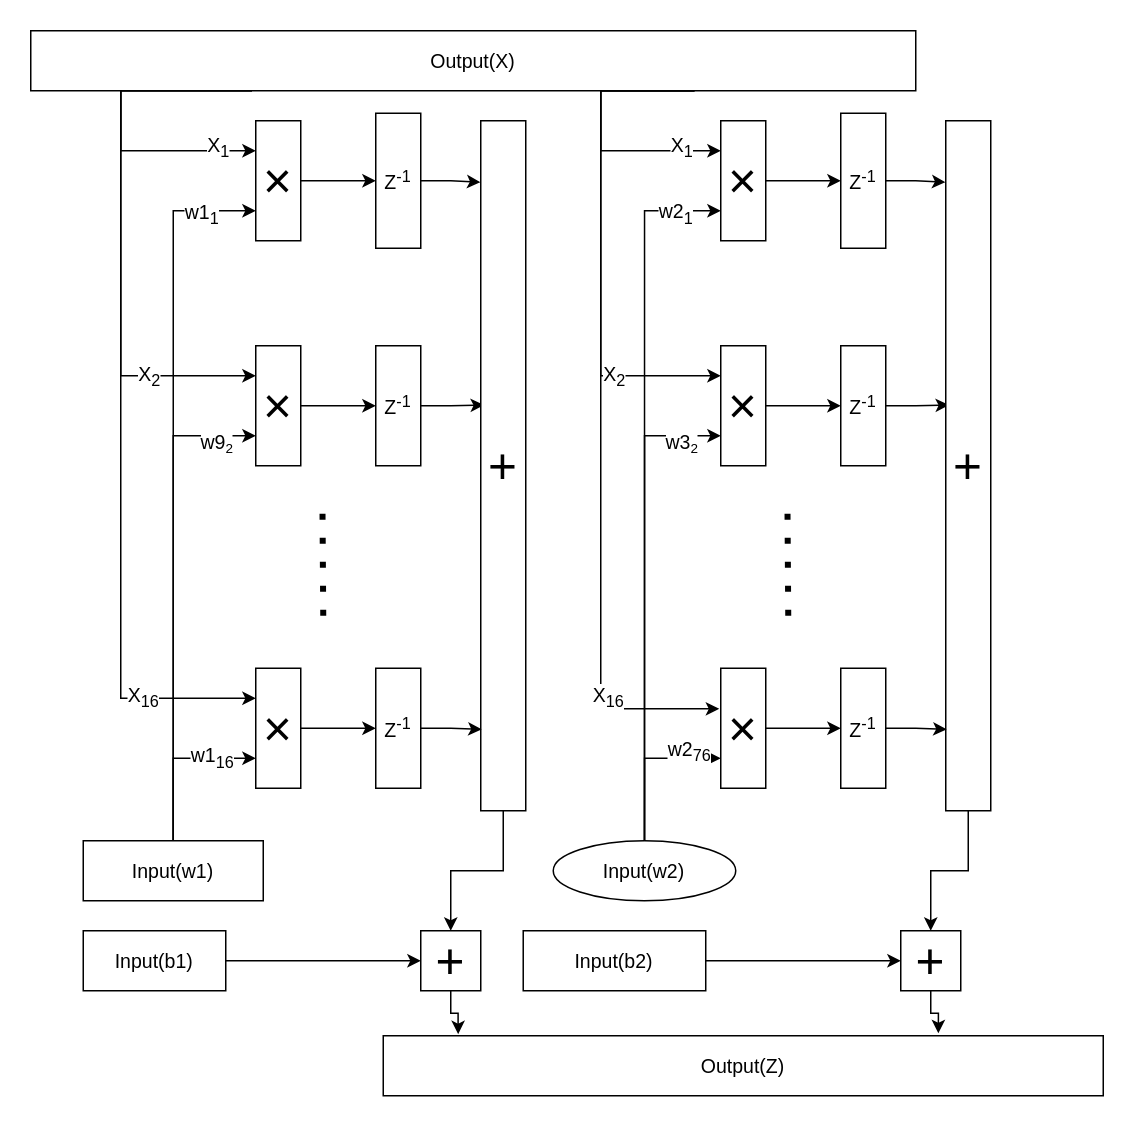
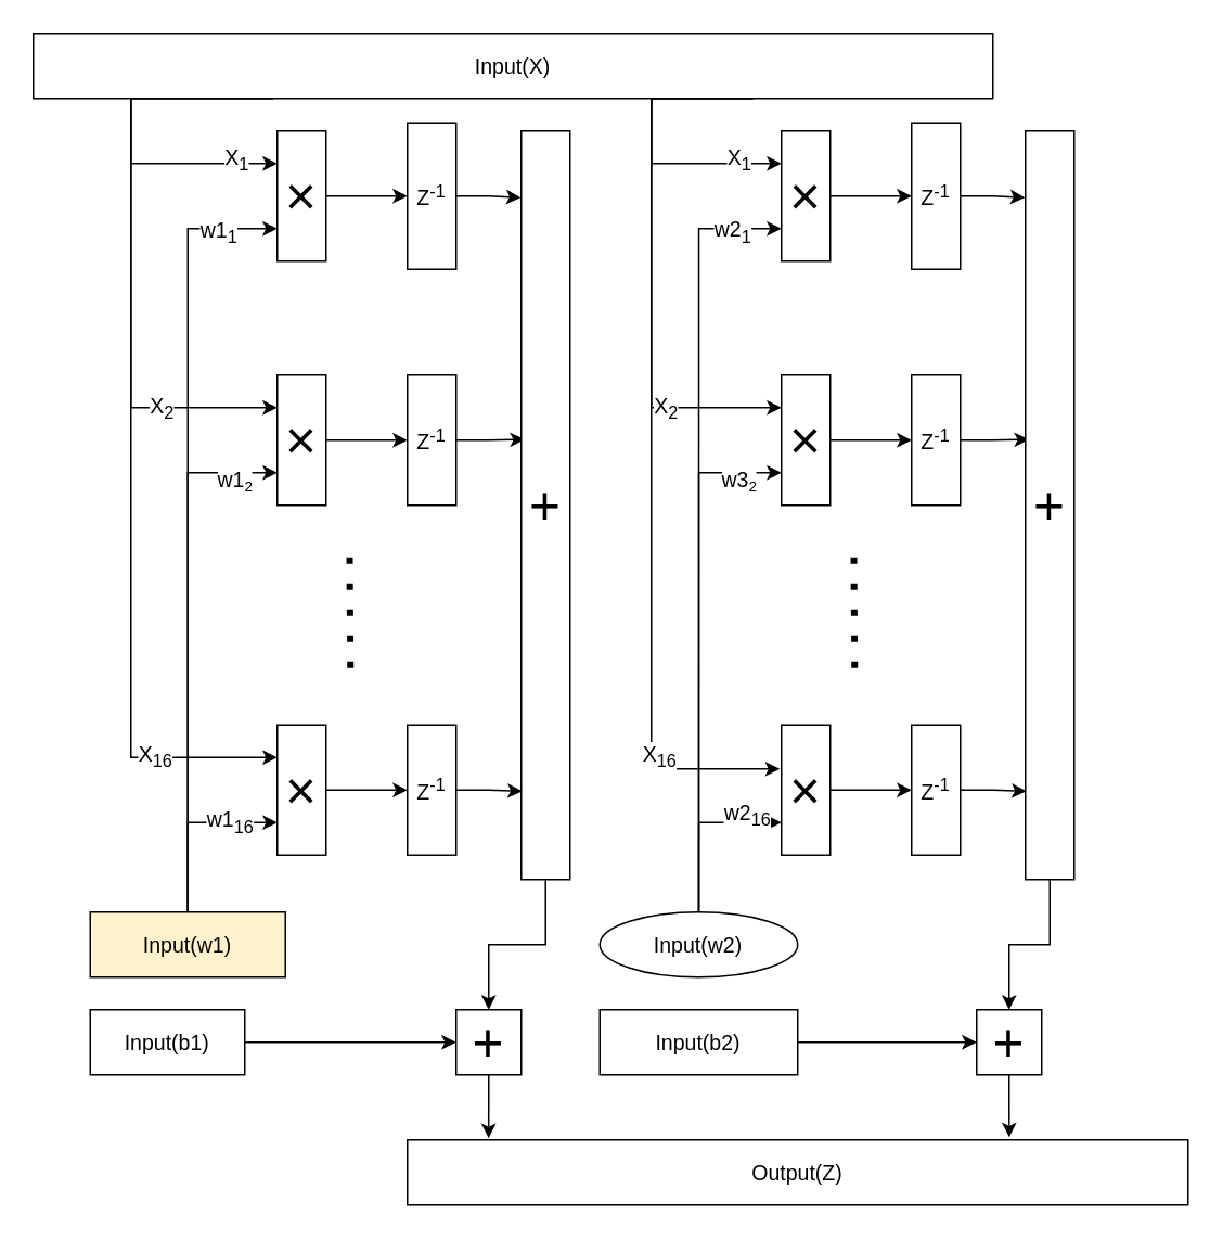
  <mxCell id="0" />
  <mxCell id="1" parent="0" />
  <mxCell id="2" style="edgeStyle=orthogonalEdgeStyle;rounded=0;html=1;exitX=1;exitY=0.5;exitDx=0;exitDy=0;entryX=-0.007;entryY=0.089;entryDx=0;entryDy=0;entryPerimeter=0;fontSize=13;" parent="1" source="3" target="25" edge="1"><mxGeometry relative="1" as="geometry" /></mxCell>
  <mxCell id="3" value="Z&lt;sup&gt;-1&lt;/sup&gt;" style="rounded=0;whiteSpace=wrap;html=1;fontSize=13;" parent="1" vertex="1"><mxGeometry x="250" y="75" width="30" height="90" as="geometry" /></mxCell>
  <mxCell id="4" style="edgeStyle=none;html=1;exitX=1;exitY=0.5;exitDx=0;exitDy=0;exitPerimeter=0;entryX=0;entryY=0.5;entryDx=0;entryDy=0;fontSize=13;" parent="1" target="6" edge="1"><mxGeometry relative="1" as="geometry"><mxPoint x="200" y="270" as="sourcePoint" /></mxGeometry></mxCell>
  <mxCell id="5" style="edgeStyle=elbowEdgeStyle;rounded=0;html=1;exitX=1;exitY=0.5;exitDx=0;exitDy=0;entryX=0.073;entryY=0.412;entryDx=0;entryDy=0;strokeWidth=1;fontSize=13;entryPerimeter=0;" parent="1" source="6" target="25" edge="1"><mxGeometry relative="1" as="geometry"><Array as="points"><mxPoint x="300" y="260" /></Array></mxGeometry></mxCell>
  <mxCell id="6" value="Z&lt;sup&gt;-1&lt;/sup&gt;" style="rounded=0;whiteSpace=wrap;html=1;fontSize=13;" parent="1" vertex="1"><mxGeometry x="250" y="230" width="30" height="80" as="geometry" /></mxCell>
  <mxCell id="7" style="edgeStyle=elbowEdgeStyle;html=1;entryX=0;entryY=0.25;entryDx=0;entryDy=0;fontSize=13;rounded=0;startArrow=none;" parent="1" target="33" edge="1"><mxGeometry relative="1" as="geometry"><mxPoint x="80" y="60" as="sourcePoint" /><Array as="points"><mxPoint x="80" y="80" /><mxPoint x="80" y="110" /><mxPoint x="80" y="90" /><mxPoint x="85" y="90" /></Array><mxPoint x="165" y="107.32" as="targetPoint" /></mxGeometry></mxCell>
  <mxCell id="8" value="X&lt;sub&gt;1&lt;/sub&gt;" style="edgeLabel;html=1;align=center;verticalAlign=middle;resizable=0;points=[];fontSize=13;" parent="7" vertex="1" connectable="0"><mxGeometry x="0.599" y="3" relative="1" as="geometry"><mxPoint as="offset" /></mxGeometry></mxCell>
  <mxCell id="9" style="edgeStyle=elbowEdgeStyle;rounded=0;html=1;exitX=0;exitY=0.25;exitDx=0;exitDy=0;fontSize=13;entryX=0;entryY=0.25;entryDx=0;entryDy=0;" parent="1" source="16" target="34" edge="1"><mxGeometry relative="1" as="geometry"><Array as="points"><mxPoint x="80" y="150" /></Array><mxPoint x="160" y="257" as="targetPoint" /></mxGeometry></mxCell>
  <mxCell id="10" value="X&lt;sub&gt;2&lt;/sub&gt;" style="edgeLabel;html=1;align=center;verticalAlign=middle;resizable=0;points=[];fontSize=13;" parent="9" vertex="1" connectable="0"><mxGeometry x="0.574" relative="1" as="geometry"><mxPoint x="7" as="offset" /></mxGeometry></mxCell>
  <mxCell id="11" style="edgeStyle=orthogonalEdgeStyle;rounded=0;html=1;exitX=0;exitY=0.25;exitDx=0;exitDy=0;entryX=0;entryY=0.25;entryDx=0;entryDy=0;fontSize=13;" parent="1" source="16" target="37" edge="1"><mxGeometry relative="1" as="geometry"><Array as="points"><mxPoint x="80" y="60" /><mxPoint x="80" y="465" /></Array></mxGeometry></mxCell>
  <mxCell id="12" value="X&lt;sub&gt;16&lt;/sub&gt;" style="edgeLabel;html=1;align=center;verticalAlign=middle;resizable=0;points=[];fontSize=13;" parent="11" vertex="1" connectable="0"><mxGeometry x="0.74" y="1" relative="1" as="geometry"><mxPoint as="offset" /></mxGeometry></mxCell>
  <mxCell id="13" style="edgeStyle=orthogonalEdgeStyle;rounded=0;html=1;exitX=0;exitY=0.75;exitDx=0;exitDy=0;entryX=0;entryY=0.25;entryDx=0;entryDy=0;fontSize=13;" parent="1" source="16" target="53" edge="1"><mxGeometry relative="1" as="geometry"><Array as="points"><mxPoint x="400" y="60" /><mxPoint x="400" y="100" /></Array></mxGeometry></mxCell>
  <mxCell id="14" style="edgeStyle=orthogonalEdgeStyle;rounded=0;html=1;exitX=0;exitY=0.75;exitDx=0;exitDy=0;entryX=0;entryY=0.25;entryDx=0;entryDy=0;fontSize=13;" parent="1" source="16" target="54" edge="1"><mxGeometry relative="1" as="geometry"><Array as="points"><mxPoint x="400" y="60" /><mxPoint x="400" y="250" /></Array></mxGeometry></mxCell>
  <mxCell id="15" style="edgeStyle=orthogonalEdgeStyle;rounded=0;html=1;exitX=0;exitY=0.75;exitDx=0;exitDy=0;entryX=-0.033;entryY=0.338;entryDx=0;entryDy=0;entryPerimeter=0;fontSize=13;" parent="1" source="16" target="57" edge="1"><mxGeometry relative="1" as="geometry"><Array as="points"><mxPoint x="400" y="60" /><mxPoint x="400" y="472" /></Array></mxGeometry></mxCell>
- <mxCell id="16" value="Output(X)" style="rounded=0;whiteSpace=wrap;html=1;fontSize=13;direction=north;" parent="1" vertex="1"><mxGeometry x="20" y="20" width="590" height="40" as="geometry" /></mxCell>
+ <mxCell id="16" value="Input(X)" style="rounded=0;whiteSpace=wrap;html=1;fontSize=13;direction=north;" parent="1" vertex="1"><mxGeometry x="20" y="20" width="590" height="40" as="geometry" /></mxCell>
  <mxCell id="17" style="edgeStyle=orthogonalEdgeStyle;rounded=0;html=1;exitX=1;exitY=0.5;exitDx=0;exitDy=0;entryX=0;entryY=0.75;entryDx=0;entryDy=0;fontSize=13;" parent="1" source="22" target="37" edge="1"><mxGeometry relative="1" as="geometry"><Array as="points"><mxPoint x="115" y="505" /></Array></mxGeometry></mxCell>
  <mxCell id="18" value="w&lt;span style=&quot;background-color: light-dark(#ffffff, var(--ge-dark-color, #121212));&quot;&gt;1&lt;/span&gt;&lt;sub style=&quot;background-color: light-dark(#ffffff, var(--ge-dark-color, #121212));&quot;&gt;16&lt;/sub&gt;" style="edgeLabel;html=1;align=center;verticalAlign=middle;resizable=0;points=[];fontSize=13;" parent="17" vertex="1" connectable="0"><mxGeometry x="0.222" y="1" relative="1" as="geometry"><mxPoint x="13" as="offset" /></mxGeometry></mxCell>
  <mxCell id="19" style="edgeStyle=orthogonalEdgeStyle;rounded=0;html=1;exitX=1;exitY=0.5;exitDx=0;exitDy=0;entryX=0;entryY=0.75;entryDx=0;entryDy=0;fontSize=13;" parent="1" source="22" target="34" edge="1"><mxGeometry relative="1" as="geometry" /></mxCell>
  <mxCell id="20" style="edgeStyle=orthogonalEdgeStyle;rounded=0;html=1;exitX=1;exitY=0.5;exitDx=0;exitDy=0;entryX=0;entryY=0.75;entryDx=0;entryDy=0;fontSize=13;" parent="1" source="22" target="33" edge="1"><mxGeometry relative="1" as="geometry" /></mxCell>
  <mxCell id="21" value="w1&lt;sub&gt;1&lt;/sub&gt;" style="edgeLabel;html=1;align=center;verticalAlign=middle;resizable=0;points=[];fontSize=13;" parent="20" vertex="1" connectable="0"><mxGeometry x="0.843" y="-2" relative="1" as="geometry"><mxPoint as="offset" /></mxGeometry></mxCell>
- <mxCell id="22" value="Input(w1)" style="rounded=0;whiteSpace=wrap;html=1;fontSize=13;direction=north;" parent="1" vertex="1"><mxGeometry x="55" y="560" width="120" height="40" as="geometry" /></mxCell>
+ <mxCell id="22" value="Input(w1)" style="rounded=0;whiteSpace=wrap;html=1;fontSize=13;direction=north;fillColor=#fff2cc;" parent="1" vertex="1"><mxGeometry x="55" y="560" width="120" height="40" as="geometry" /></mxCell>
  <mxCell id="23" value="" style="endArrow=none;dashed=1;html=1;dashPattern=1 3;strokeWidth=4;rounded=0;fontSize=13;" parent="1" edge="1"><mxGeometry width="50" height="50" relative="1" as="geometry"><mxPoint x="215" y="410" as="sourcePoint" /><mxPoint x="214.5" y="340" as="targetPoint" /></mxGeometry></mxCell>
  <mxCell id="24" style="edgeStyle=orthogonalEdgeStyle;rounded=0;html=1;exitX=0.5;exitY=1;exitDx=0;exitDy=0;fontSize=13;" parent="1" source="25" target="65" edge="1"><mxGeometry relative="1" as="geometry" /></mxCell>
  <mxCell id="25" value="&lt;font style=&quot;font-size: 33px;&quot;&gt;+&lt;/font&gt;" style="rounded=0;whiteSpace=wrap;html=1;fontSize=13;" parent="1" vertex="1"><mxGeometry x="320" y="80" width="30" height="460" as="geometry" /></mxCell>
- <mxCell id="26" value="Output(Z)" style="whiteSpace=wrap;html=1;fontSize=13;rounded=0;" parent="1" vertex="1"><mxGeometry x="255" y="690" width="480" height="40" as="geometry" /></mxCell>
+ <mxCell id="26" value="Output(Z)" style="whiteSpace=wrap;html=1;fontSize=13;rounded=0;" parent="1" vertex="1"><mxGeometry x="250" y="700" width="480" height="40" as="geometry" /></mxCell>
  <mxCell id="27" style="edgeStyle=orthogonalEdgeStyle;rounded=0;html=1;exitX=1;exitY=0.5;exitDx=0;exitDy=0;entryX=0;entryY=0.75;entryDx=0;entryDy=0;fontSize=13;" parent="1" source="31" target="53" edge="1"><mxGeometry relative="1" as="geometry"><Array as="points"><mxPoint x="430" y="560" /><mxPoint x="430" y="140" /></Array></mxGeometry></mxCell>
  <mxCell id="28" value="w&lt;span style=&quot;background-color: light-dark(#ffffff, var(--ge-dark-color, #121212));&quot;&gt;2&lt;/span&gt;&lt;sub style=&quot;background-color: light-dark(#ffffff, var(--ge-dark-color, #121212));&quot;&gt;1&lt;/sub&gt;" style="edgeLabel;html=1;align=center;verticalAlign=middle;resizable=0;points=[];fontSize=13;" parent="27" vertex="1" connectable="0"><mxGeometry x="0.845" y="-1" relative="1" as="geometry"><mxPoint x="6" as="offset" /></mxGeometry></mxCell>
  <mxCell id="29" style="edgeStyle=orthogonalEdgeStyle;rounded=0;html=1;exitX=1;exitY=0.5;exitDx=0;exitDy=0;entryX=0;entryY=0.75;entryDx=0;entryDy=0;fontSize=13;" parent="1" source="31" target="54" edge="1"><mxGeometry relative="1" as="geometry"><Array as="points"><mxPoint x="430" y="560" /><mxPoint x="430" y="290" /></Array></mxGeometry></mxCell>
  <mxCell id="30" style="edgeStyle=orthogonalEdgeStyle;rounded=0;html=1;exitX=1;exitY=0.5;exitDx=0;exitDy=0;entryX=0;entryY=0.75;entryDx=0;entryDy=0;fontSize=13;" parent="1" source="31" target="57" edge="1"><mxGeometry relative="1" as="geometry"><Array as="points"><mxPoint x="430" y="560" /><mxPoint x="430" y="505" /></Array></mxGeometry></mxCell>
  <mxCell id="31" value="Input(w2)" style="ellipse;whiteSpace=wrap;html=1;fontSize=13;direction=north;" parent="1" vertex="1"><mxGeometry x="368.33" y="560" width="121.67" height="40" as="geometry" /></mxCell>
  <mxCell id="32" style="edgeStyle=none;html=1;exitX=1;exitY=0.5;exitDx=0;exitDy=0;entryX=0;entryY=0.5;entryDx=0;entryDy=0;" parent="1" source="33" target="3" edge="1"><mxGeometry relative="1" as="geometry" /></mxCell>
  <mxCell id="33" value="&lt;span style=&quot;font-size: 33px;&quot;&gt;×&lt;/span&gt;" style="rounded=0;whiteSpace=wrap;html=1;fontSize=13;" parent="1" vertex="1"><mxGeometry x="170" y="80" width="30" height="80" as="geometry" /></mxCell>
  <mxCell id="34" value="&lt;span style=&quot;font-size: 33px;&quot;&gt;×&lt;/span&gt;" style="rounded=0;whiteSpace=wrap;html=1;fontSize=13;" parent="1" vertex="1"><mxGeometry x="170" y="230" width="30" height="80" as="geometry" /></mxCell>
- <mxCell id="35" value="&lt;font style=&quot;font-size: 13px;&quot;&gt;w9&lt;/font&gt;&lt;font style=&quot;font-size: 10.833px;&quot;&gt;&lt;sub&gt;2&lt;/sub&gt;&lt;/font&gt;" style="edgeLabel;html=1;align=center;verticalAlign=middle;resizable=0;points=[];" parent="1" vertex="1" connectable="0"><mxGeometry x="151.667" y="150" as="geometry"><mxPoint x="-8" y="144" as="offset" /></mxGeometry></mxCell>
+ <mxCell id="35" value="&lt;font style=&quot;font-size: 13px;&quot;&gt;w1&lt;/font&gt;&lt;font style=&quot;font-size: 10.833px;&quot;&gt;&lt;sub&gt;2&lt;/sub&gt;&lt;/font&gt;" style="edgeLabel;html=1;align=center;verticalAlign=middle;resizable=0;points=[];" parent="1" vertex="1" connectable="0"><mxGeometry x="151.667" y="150" as="geometry"><mxPoint x="-8" y="144" as="offset" /></mxGeometry></mxCell>
  <mxCell id="36" style="edgeStyle=orthogonalEdgeStyle;rounded=0;html=1;exitX=1;exitY=0.5;exitDx=0;exitDy=0;entryX=0;entryY=0.5;entryDx=0;entryDy=0;fontSize=13;" parent="1" source="37" target="39" edge="1"><mxGeometry relative="1" as="geometry" /></mxCell>
  <mxCell id="37" value="&lt;span style=&quot;font-size: 33px;&quot;&gt;×&lt;/span&gt;" style="rounded=0;whiteSpace=wrap;html=1;fontSize=13;" parent="1" vertex="1"><mxGeometry x="170" y="445" width="30" height="80" as="geometry" /></mxCell>
  <mxCell id="38" style="edgeStyle=orthogonalEdgeStyle;rounded=0;html=1;exitX=1;exitY=0.5;exitDx=0;exitDy=0;entryX=0.02;entryY=0.882;entryDx=0;entryDy=0;entryPerimeter=0;fontSize=13;" parent="1" source="39" target="25" edge="1"><mxGeometry relative="1" as="geometry" /></mxCell>
  <mxCell id="39" value="Z&lt;sup&gt;-1&lt;/sup&gt;" style="rounded=0;whiteSpace=wrap;html=1;fontSize=13;" parent="1" vertex="1"><mxGeometry x="250" y="445" width="30" height="80" as="geometry" /></mxCell>
  <mxCell id="40" style="edgeStyle=orthogonalEdgeStyle;rounded=0;html=1;exitX=1;exitY=0.5;exitDx=0;exitDy=0;entryX=-0.007;entryY=0.089;entryDx=0;entryDy=0;entryPerimeter=0;fontSize=13;" parent="1" source="41" target="51" edge="1"><mxGeometry relative="1" as="geometry" /></mxCell>
  <mxCell id="41" value="Z&lt;sup&gt;-1&lt;/sup&gt;" style="rounded=0;whiteSpace=wrap;html=1;fontSize=13;" parent="1" vertex="1"><mxGeometry x="560" y="75" width="30" height="90" as="geometry" /></mxCell>
  <mxCell id="42" style="edgeStyle=none;html=1;exitX=1;exitY=0.5;exitDx=0;exitDy=0;exitPerimeter=0;entryX=0;entryY=0.5;entryDx=0;entryDy=0;fontSize=13;" parent="1" target="44" edge="1"><mxGeometry relative="1" as="geometry"><mxPoint x="510" y="270" as="sourcePoint" /></mxGeometry></mxCell>
  <mxCell id="43" style="edgeStyle=elbowEdgeStyle;rounded=0;html=1;exitX=1;exitY=0.5;exitDx=0;exitDy=0;entryX=0.073;entryY=0.412;entryDx=0;entryDy=0;strokeWidth=1;fontSize=13;entryPerimeter=0;" parent="1" source="44" target="51" edge="1"><mxGeometry relative="1" as="geometry"><Array as="points"><mxPoint x="610" y="260" /></Array></mxGeometry></mxCell>
  <mxCell id="44" value="Z&lt;sup&gt;-1&lt;/sup&gt;" style="rounded=0;whiteSpace=wrap;html=1;fontSize=13;" parent="1" vertex="1"><mxGeometry x="560" y="230" width="30" height="80" as="geometry" /></mxCell>
  <mxCell id="45" value="X&lt;sub&gt;1&lt;/sub&gt;" style="edgeLabel;html=1;align=center;verticalAlign=middle;resizable=0;points=[];fontSize=13;" parent="1" vertex="1" connectable="0"><mxGeometry x="453.529" y="97" as="geometry" /></mxCell>
  <mxCell id="46" value="X&lt;sub&gt;2&lt;/sub&gt;" style="edgeLabel;html=1;align=center;verticalAlign=middle;resizable=0;points=[];fontSize=13;" parent="1" vertex="1" connectable="0"><mxGeometry x="408.912" y="250" as="geometry" /></mxCell>
  <mxCell id="47" value="X&lt;sub&gt;16&lt;/sub&gt;" style="edgeLabel;html=1;align=center;verticalAlign=middle;resizable=0;points=[];fontSize=13;" parent="1" vertex="1" connectable="0"><mxGeometry x="404.499" y="464.049" as="geometry" /></mxCell>
- <mxCell id="48" value="w2&lt;sub&gt;76&lt;/sub&gt;" style="edgeLabel;html=1;align=center;verticalAlign=middle;resizable=0;points=[];fontSize=13;" parent="1" vertex="1" connectable="0"><mxGeometry x="450.175" y="469.996" as="geometry"><mxPoint x="8" y="31" as="offset" /></mxGeometry></mxCell>
+ <mxCell id="48" value="w2&lt;sub&gt;16&lt;/sub&gt;" style="edgeLabel;html=1;align=center;verticalAlign=middle;resizable=0;points=[];fontSize=13;" parent="1" vertex="1" connectable="0"><mxGeometry x="450.175" y="469.996" as="geometry"><mxPoint x="8" y="31" as="offset" /></mxGeometry></mxCell>
  <mxCell id="49" value="" style="endArrow=none;dashed=1;html=1;dashPattern=1 3;strokeWidth=4;rounded=0;fontSize=13;" parent="1" edge="1"><mxGeometry width="50" height="50" relative="1" as="geometry"><mxPoint x="525" y="410" as="sourcePoint" /><mxPoint x="524.5" y="340" as="targetPoint" /></mxGeometry></mxCell>
  <mxCell id="50" style="edgeStyle=orthogonalEdgeStyle;rounded=0;html=1;exitX=0.5;exitY=1;exitDx=0;exitDy=0;fontSize=13;" parent="1" source="51" target="67" edge="1"><mxGeometry relative="1" as="geometry" /></mxCell>
  <mxCell id="51" value="&lt;font style=&quot;font-size: 33px;&quot;&gt;+&lt;/font&gt;" style="rounded=0;whiteSpace=wrap;html=1;fontSize=13;" parent="1" vertex="1"><mxGeometry x="630" y="80" width="30" height="460" as="geometry" /></mxCell>
  <mxCell id="52" style="edgeStyle=none;html=1;exitX=1;exitY=0.5;exitDx=0;exitDy=0;entryX=0;entryY=0.5;entryDx=0;entryDy=0;" parent="1" source="53" target="41" edge="1"><mxGeometry relative="1" as="geometry" /></mxCell>
  <mxCell id="53" value="&lt;span style=&quot;font-size: 33px;&quot;&gt;×&lt;/span&gt;" style="rounded=0;whiteSpace=wrap;html=1;fontSize=13;" parent="1" vertex="1"><mxGeometry x="480" y="80" width="30" height="80" as="geometry" /></mxCell>
  <mxCell id="54" value="&lt;span style=&quot;font-size: 33px;&quot;&gt;×&lt;/span&gt;" style="rounded=0;whiteSpace=wrap;html=1;fontSize=13;" parent="1" vertex="1"><mxGeometry x="480" y="230" width="30" height="80" as="geometry" /></mxCell>
  <mxCell id="55" value="&lt;font style=&quot;font-size: 13px;&quot;&gt;w3&lt;/font&gt;&lt;font style=&quot;font-size: 10.833px;&quot;&gt;&lt;sub&gt;2&lt;/sub&gt;&lt;/font&gt;" style="edgeLabel;html=1;align=center;verticalAlign=middle;resizable=0;points=[];" parent="1" vertex="1" connectable="0"><mxGeometry x="461.667" y="150" as="geometry"><mxPoint x="-8" y="144" as="offset" /></mxGeometry></mxCell>
  <mxCell id="56" style="edgeStyle=orthogonalEdgeStyle;rounded=0;html=1;exitX=1;exitY=0.5;exitDx=0;exitDy=0;entryX=0;entryY=0.5;entryDx=0;entryDy=0;fontSize=13;" parent="1" source="57" target="59" edge="1"><mxGeometry relative="1" as="geometry" /></mxCell>
  <mxCell id="57" value="&lt;span style=&quot;font-size: 33px;&quot;&gt;×&lt;/span&gt;" style="rounded=0;whiteSpace=wrap;html=1;fontSize=13;" parent="1" vertex="1"><mxGeometry x="480" y="445" width="30" height="80" as="geometry" /></mxCell>
  <mxCell id="58" style="edgeStyle=orthogonalEdgeStyle;rounded=0;html=1;exitX=1;exitY=0.5;exitDx=0;exitDy=0;entryX=0.02;entryY=0.882;entryDx=0;entryDy=0;entryPerimeter=0;fontSize=13;" parent="1" source="59" target="51" edge="1"><mxGeometry relative="1" as="geometry" /></mxCell>
  <mxCell id="59" value="Z&lt;sup&gt;-1&lt;/sup&gt;" style="rounded=0;whiteSpace=wrap;html=1;fontSize=13;" parent="1" vertex="1"><mxGeometry x="560" y="445" width="30" height="80" as="geometry" /></mxCell>
  <mxCell id="60" style="edgeStyle=orthogonalEdgeStyle;rounded=0;html=1;exitX=0.5;exitY=1;exitDx=0;exitDy=0;fontSize=13;" parent="1" source="61" target="65" edge="1"><mxGeometry relative="1" as="geometry" /></mxCell>
  <mxCell id="61" value="Input(b1)" style="rounded=0;whiteSpace=wrap;html=1;fontSize=13;direction=north;" parent="1" vertex="1"><mxGeometry x="55" y="620" width="95" height="40" as="geometry" /></mxCell>
  <mxCell id="62" style="edgeStyle=orthogonalEdgeStyle;rounded=0;html=1;exitX=0.5;exitY=1;exitDx=0;exitDy=0;entryX=0.5;entryY=1;entryDx=0;entryDy=0;fontSize=13;" parent="1" source="63" target="67" edge="1"><mxGeometry relative="1" as="geometry" /></mxCell>
- <mxCell id="63" value="Input(b2)" style="rounded=0;whiteSpace=wrap;html=1;fontSize=13;direction=north;" parent="1" vertex="1"><mxGeometry x="348.33" y="620" width="121.67" height="40" as="geometry" /></mxCell>
+ <mxCell id="63" value="Input(b2)" style="rounded=0;whiteSpace=wrap;html=1;fontSize=13;direction=north;" parent="1" vertex="1"><mxGeometry x="368.33" y="620" width="121.67" height="40" as="geometry" /></mxCell>
  <mxCell id="64" style="edgeStyle=orthogonalEdgeStyle;rounded=0;html=1;exitX=1;exitY=0.5;exitDx=0;exitDy=0;entryX=0.104;entryY=-0.026;entryDx=0;entryDy=0;entryPerimeter=0;fontSize=13;" parent="1" source="65" target="26" edge="1"><mxGeometry relative="1" as="geometry" /></mxCell>
  <mxCell id="65" value="&lt;font style=&quot;font-size: 33px;&quot;&gt;+&lt;/font&gt;" style="rounded=0;whiteSpace=wrap;html=1;fontSize=13;direction=south;" parent="1" vertex="1"><mxGeometry x="280" y="620" width="40" height="40" as="geometry" /></mxCell>
  <mxCell id="66" style="edgeStyle=orthogonalEdgeStyle;rounded=0;html=1;exitX=1;exitY=0.5;exitDx=0;exitDy=0;entryX=0.771;entryY=-0.04;entryDx=0;entryDy=0;entryPerimeter=0;fontSize=13;" parent="1" source="67" target="26" edge="1"><mxGeometry relative="1" as="geometry" /></mxCell>
  <mxCell id="67" value="&lt;font style=&quot;font-size: 33px;&quot;&gt;+&lt;/font&gt;" style="rounded=0;whiteSpace=wrap;html=1;fontSize=13;direction=south;" parent="1" vertex="1"><mxGeometry x="600" y="620" width="40" height="40" as="geometry" /></mxCell>
